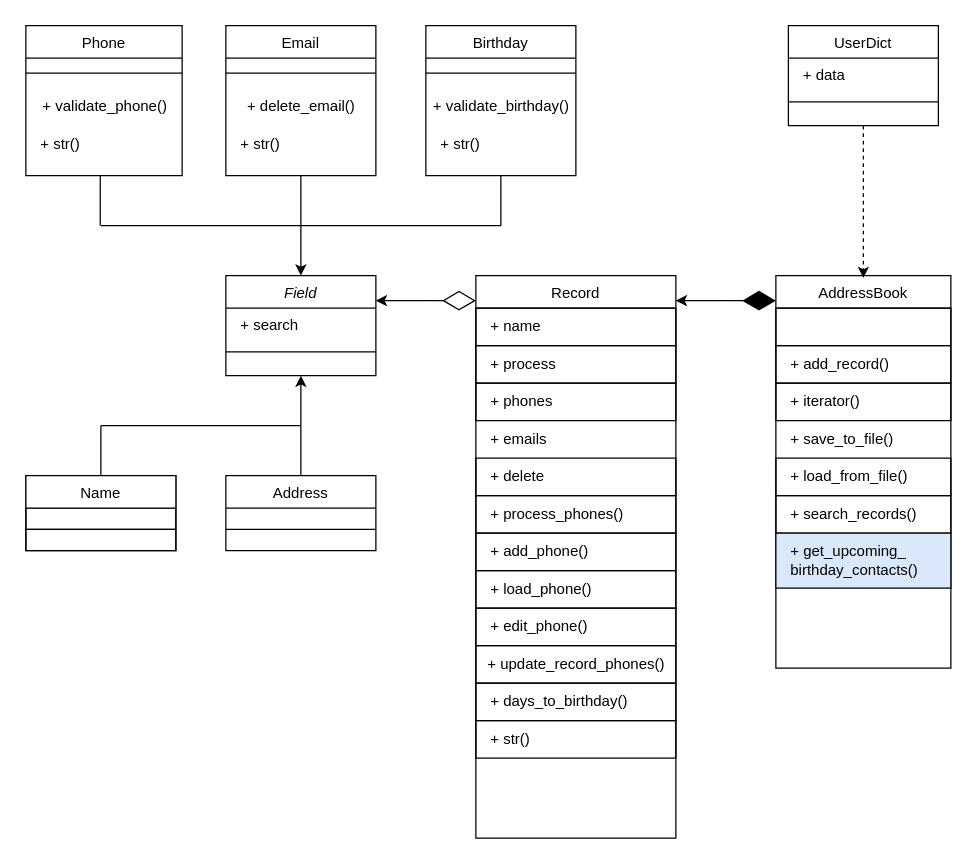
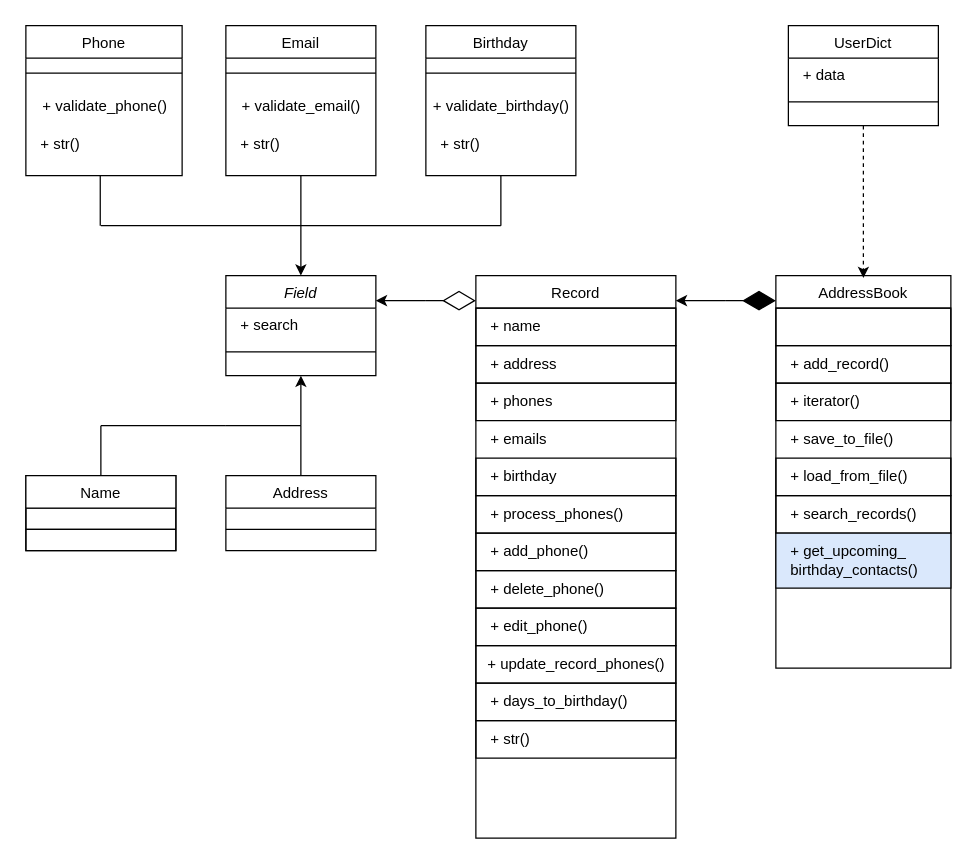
  <mxCell id="0" />
  <mxCell id="1" parent="0" />
  <mxCell id="2" value="Field" style="swimlane;fontStyle=2;align=center;verticalAlign=top;childLayout=stackLayout;horizontal=1;startSize=26;horizontalStack=0;resizeParent=1;resizeLast=0;collapsible=1;marginBottom=0;rounded=0;shadow=0;strokeWidth=1;" parent="1" vertex="1"><mxGeometry x="180" y="220" width="120" height="80" as="geometry"><mxRectangle x="120" y="320" width="160" height="26" as="alternateBounds" /></mxGeometry></mxCell>
  <mxCell id="3" value="+ search" style="text;align=left;verticalAlign=top;spacingLeft=10;spacingRight=4;overflow=hidden;rotatable=0;points=[[0,0.5],[1,0.5]];portConstraint=eastwest;rounded=0;shadow=0;html=0;" parent="2" vertex="1"><mxGeometry y="26" width="120" height="26" as="geometry" /></mxCell>
  <mxCell id="4" value="" style="line;html=1;strokeWidth=1;align=left;verticalAlign=middle;spacingTop=-1;spacingLeft=3;spacingRight=3;rotatable=0;labelPosition=right;points=[];portConstraint=eastwest;" parent="2" vertex="1"><mxGeometry y="52" width="120" height="18" as="geometry" /></mxCell>
  <mxCell id="5" value="Name" style="swimlane;fontStyle=0;align=center;verticalAlign=top;childLayout=stackLayout;horizontal=1;startSize=26;horizontalStack=0;resizeParent=1;resizeLast=0;collapsible=1;marginBottom=0;rounded=0;shadow=0;strokeWidth=1;" parent="1" vertex="1"><mxGeometry x="20" y="380" width="120" height="60" as="geometry"><mxRectangle x="130" y="380" width="160" height="26" as="alternateBounds" /></mxGeometry></mxCell>
  <mxCell id="6" value="" style="line;html=1;strokeWidth=1;align=left;verticalAlign=middle;spacingTop=-1;spacingLeft=3;spacingRight=3;rotatable=0;labelPosition=right;points=[];portConstraint=eastwest;" parent="5" vertex="1"><mxGeometry y="26" width="120" height="34" as="geometry" /></mxCell>
  <mxCell id="7" value="" style="endArrow=none;html=1;rounded=0;" edge="1" parent="1"><mxGeometry width="50" height="50" relative="1" as="geometry"><mxPoint x="80" y="180" as="sourcePoint" /><mxPoint x="400" y="180" as="targetPoint" /></mxGeometry></mxCell>
  <mxCell id="8" value="" style="endArrow=none;html=1;rounded=0;entryX=0.5;entryY=1;entryDx=0;entryDy=0;" edge="1" parent="1"><mxGeometry width="50" height="50" relative="1" as="geometry"><mxPoint x="79.5" y="180" as="sourcePoint" /><mxPoint x="79.5" y="140" as="targetPoint" /></mxGeometry></mxCell>
  <mxCell id="9" value="" style="endArrow=none;html=1;rounded=0;entryX=0.5;entryY=1;entryDx=0;entryDy=0;" edge="1" parent="1" target="20"><mxGeometry width="50" height="50" relative="1" as="geometry"><mxPoint x="240" y="180" as="sourcePoint" /><mxPoint x="180" y="140" as="targetPoint" /></mxGeometry></mxCell>
  <mxCell id="10" value="" style="endArrow=none;html=1;rounded=0;entryX=0.5;entryY=1;entryDx=0;entryDy=0;" edge="1" parent="1" target="28"><mxGeometry width="50" height="50" relative="1" as="geometry"><mxPoint x="400" y="180" as="sourcePoint" /><mxPoint x="370" y="150" as="targetPoint" /></mxGeometry></mxCell>
  <mxCell id="11" value="" style="endArrow=none;html=1;rounded=0;" edge="1" parent="1"><mxGeometry width="50" height="50" relative="1" as="geometry"><mxPoint x="240" y="340" as="sourcePoint" /><mxPoint x="180" y="340" as="targetPoint" /></mxGeometry></mxCell>
  <mxCell id="12" value="" style="endArrow=classic;html=1;rounded=0;entryX=0.5;entryY=0;entryDx=0;entryDy=0;" edge="1" parent="1" target="2"><mxGeometry width="50" height="50" relative="1" as="geometry"><mxPoint x="240" y="180" as="sourcePoint" /><mxPoint x="420" y="230" as="targetPoint" /></mxGeometry></mxCell>
  <mxCell id="13" value="" style="endArrow=classic;html=1;rounded=0;entryX=0.5;entryY=1;entryDx=0;entryDy=0;" edge="1" parent="1" target="2"><mxGeometry width="50" height="50" relative="1" as="geometry"><mxPoint x="240" y="340" as="sourcePoint" /><mxPoint x="420" y="230" as="targetPoint" /></mxGeometry></mxCell>
  <mxCell id="14" value="" style="endArrow=none;html=1;rounded=0;exitX=0.5;exitY=0;exitDx=0;exitDy=0;" edge="1" parent="1" source="5"><mxGeometry width="50" height="50" relative="1" as="geometry"><mxPoint x="370" y="280" as="sourcePoint" /><mxPoint x="80" y="340" as="targetPoint" /></mxGeometry></mxCell>
  <mxCell id="15" value="" style="endArrow=none;html=1;rounded=0;" edge="1" parent="1"><mxGeometry width="50" height="50" relative="1" as="geometry"><mxPoint x="80" y="340" as="sourcePoint" /><mxPoint x="180" y="340" as="targetPoint" /></mxGeometry></mxCell>
  <mxCell id="16" value="Name" style="swimlane;fontStyle=0;align=center;verticalAlign=top;childLayout=stackLayout;horizontal=1;startSize=26;horizontalStack=0;resizeParent=1;resizeLast=0;collapsible=1;marginBottom=0;rounded=0;shadow=0;strokeWidth=1;" vertex="1" parent="1"><mxGeometry x="20" y="380" width="120" height="60" as="geometry"><mxRectangle x="130" y="380" width="160" height="26" as="alternateBounds" /></mxGeometry></mxCell>
  <mxCell id="17" value="" style="line;html=1;strokeWidth=1;align=left;verticalAlign=middle;spacingTop=-1;spacingLeft=3;spacingRight=3;rotatable=0;labelPosition=right;points=[];portConstraint=eastwest;" vertex="1" parent="16"><mxGeometry y="26" width="120" height="34" as="geometry" /></mxCell>
  <mxCell id="18" value="Address" style="swimlane;fontStyle=0;align=center;verticalAlign=top;childLayout=stackLayout;horizontal=1;startSize=26;horizontalStack=0;resizeParent=1;resizeLast=0;collapsible=1;marginBottom=0;rounded=0;shadow=0;strokeWidth=1;" vertex="1" parent="1"><mxGeometry x="180" y="380" width="120" height="60" as="geometry"><mxRectangle x="130" y="380" width="160" height="26" as="alternateBounds" /></mxGeometry></mxCell>
  <mxCell id="19" value="" style="line;html=1;strokeWidth=1;align=left;verticalAlign=middle;spacingTop=-1;spacingLeft=3;spacingRight=3;rotatable=0;labelPosition=right;points=[];portConstraint=eastwest;" vertex="1" parent="18"><mxGeometry y="26" width="120" height="34" as="geometry" /></mxCell>
  <mxCell id="20" value="Email&#10;" style="swimlane;fontStyle=0;align=center;verticalAlign=top;childLayout=stackLayout;horizontal=1;startSize=26;horizontalStack=0;resizeParent=1;resizeLast=0;collapsible=1;marginBottom=0;rounded=0;shadow=0;strokeWidth=1;" vertex="1" parent="1"><mxGeometry x="180" y="20" width="120" height="120" as="geometry"><mxRectangle x="130" y="380" width="160" height="26" as="alternateBounds" /></mxGeometry></mxCell>
  <mxCell id="21" value="" style="line;html=1;strokeWidth=1;align=left;verticalAlign=middle;spacingTop=-1;spacingLeft=3;spacingRight=3;rotatable=0;labelPosition=right;points=[];portConstraint=eastwest;" vertex="1" parent="20"><mxGeometry y="26" width="120" height="24" as="geometry" /></mxCell>
- <mxCell id="22" value="&lt;div align=&quot;center&quot;&gt;+ delete_email()&lt;/div&gt;" style="text;html=1;align=center;verticalAlign=middle;resizable=0;points=[];autosize=1;strokeColor=none;fillColor=none;" vertex="1" parent="20"><mxGeometry y="50" width="120" height="30" as="geometry" /></mxCell>
+ <mxCell id="22" value="&lt;div align=&quot;center&quot;&gt;+ validate_email()&lt;/div&gt;" style="text;html=1;align=center;verticalAlign=middle;resizable=0;points=[];autosize=1;strokeColor=none;fillColor=none;" vertex="1" parent="20"><mxGeometry y="50" width="120" height="30" as="geometry" /></mxCell>
  <mxCell id="23" value="+ str()" style="text;html=1;align=left;verticalAlign=middle;resizable=0;points=[];autosize=1;strokeColor=none;fillColor=none;container=0;spacingLeft=10;" vertex="1" parent="20"><mxGeometry y="80" width="120" height="30" as="geometry" /></mxCell>
  <mxCell id="24" value="Phone" style="swimlane;fontStyle=0;align=center;verticalAlign=top;childLayout=stackLayout;horizontal=1;startSize=26;horizontalStack=0;resizeParent=1;resizeLast=0;collapsible=1;marginBottom=0;rounded=0;shadow=0;strokeWidth=1;" vertex="1" parent="1"><mxGeometry x="20" y="20" width="125" height="120" as="geometry"><mxRectangle x="130" y="380" width="160" height="26" as="alternateBounds" /></mxGeometry></mxCell>
  <mxCell id="25" value="" style="line;html=1;strokeWidth=1;align=left;verticalAlign=middle;spacingTop=-1;spacingLeft=3;spacingRight=3;rotatable=0;labelPosition=right;points=[];portConstraint=eastwest;" vertex="1" parent="24"><mxGeometry y="26" width="125" height="24" as="geometry" /></mxCell>
  <mxCell id="26" value="&lt;div align=&quot;center&quot;&gt;+ validate_phone()&lt;/div&gt;" style="text;html=1;align=center;verticalAlign=middle;resizable=0;points=[];autosize=1;strokeColor=none;fillColor=none;" vertex="1" parent="24"><mxGeometry y="50" width="125" height="30" as="geometry" /></mxCell>
  <mxCell id="27" value="+ str()" style="text;html=1;align=left;verticalAlign=middle;resizable=0;points=[];autosize=1;strokeColor=none;fillColor=none;container=0;spacingLeft=10;" vertex="1" parent="24"><mxGeometry y="80" width="125" height="30" as="geometry" /></mxCell>
  <mxCell id="28" value="Birthday" style="swimlane;fontStyle=0;align=center;verticalAlign=top;childLayout=stackLayout;horizontal=1;startSize=26;horizontalStack=0;resizeParent=1;resizeLast=0;collapsible=1;marginBottom=0;rounded=0;shadow=0;strokeWidth=1;strokeColor=default;" vertex="1" parent="1"><mxGeometry x="340" y="20" width="120" height="120" as="geometry"><mxRectangle x="130" y="380" width="160" height="26" as="alternateBounds" /></mxGeometry></mxCell>
  <mxCell id="29" value="" style="line;html=1;strokeWidth=1;align=left;verticalAlign=middle;spacingTop=-1;spacingLeft=3;spacingRight=3;rotatable=0;labelPosition=right;points=[];portConstraint=eastwest;" vertex="1" parent="28"><mxGeometry y="26" width="120" height="24" as="geometry" /></mxCell>
  <mxCell id="30" value="&lt;div align=&quot;center&quot;&gt;+ validate_birthday()&lt;/div&gt;" style="text;html=1;align=center;verticalAlign=middle;resizable=0;points=[];autosize=1;strokeColor=none;fillColor=none;" vertex="1" parent="28"><mxGeometry y="50" width="120" height="30" as="geometry" /></mxCell>
  <mxCell id="31" value="+ str()" style="text;html=1;align=left;verticalAlign=middle;resizable=0;points=[];autosize=1;strokeColor=none;fillColor=none;container=0;spacingLeft=10;" vertex="1" parent="28"><mxGeometry y="80" width="120" height="30" as="geometry" /></mxCell>
  <mxCell id="32" value="" style="endArrow=none;html=1;rounded=0;exitX=0.5;exitY=0;exitDx=0;exitDy=0;" edge="1" parent="1" source="18"><mxGeometry width="50" height="50" relative="1" as="geometry"><mxPoint x="370" y="280" as="sourcePoint" /><mxPoint x="240" y="340" as="targetPoint" /></mxGeometry></mxCell>
  <mxCell id="33" value="AddressBook" style="swimlane;align=center;verticalAlign=top;childLayout=stackLayout;horizontal=1;startSize=26;horizontalStack=0;resizeParent=1;resizeLast=0;collapsible=1;marginBottom=0;rounded=0;shadow=0;strokeWidth=1;strokeColor=default;fontStyle=0" vertex="1" parent="1"><mxGeometry x="620" y="220" width="140" height="314" as="geometry"><mxRectangle x="130" y="380" width="160" height="26" as="alternateBounds" /></mxGeometry></mxCell>
  <mxCell id="34" value="&lt;div&gt;&amp;nbsp;&lt;br&gt;&lt;/div&gt;" style="text;html=1;align=left;verticalAlign=middle;resizable=0;points=[];autosize=1;strokeColor=default;fillColor=none;spacingTop=0;spacingLeft=10;" vertex="1" parent="33"><mxGeometry y="26" width="140" height="30" as="geometry" /></mxCell>
  <mxCell id="35" value="+ add_record()" style="text;html=1;align=left;verticalAlign=middle;resizable=0;points=[];autosize=1;strokeColor=default;fillColor=none;spacingLeft=10;" vertex="1" parent="33"><mxGeometry y="56" width="140" height="30" as="geometry" /></mxCell>
  <mxCell id="36" value="+ iterator()" style="text;html=1;align=left;verticalAlign=middle;resizable=0;points=[];autosize=1;strokeColor=default;fillColor=none;spacingLeft=10;" vertex="1" parent="33"><mxGeometry y="86" width="140" height="30" as="geometry" /></mxCell>
  <mxCell id="37" value="+ save_to_file()" style="text;html=1;align=left;verticalAlign=middle;resizable=0;points=[];autosize=1;strokeColor=none;fillColor=none;spacingLeft=10;" vertex="1" parent="33"><mxGeometry y="116" width="140" height="30" as="geometry" /></mxCell>
  <mxCell id="38" value="+ load_from_file()" style="text;html=1;align=left;verticalAlign=middle;resizable=0;points=[];autosize=1;strokeColor=default;fillColor=none;spacingLeft=10;" vertex="1" parent="33"><mxGeometry y="146" width="140" height="30" as="geometry" /></mxCell>
  <mxCell id="39" value="&lt;div align=&quot;left&quot;&gt;+ search_records()&lt;/div&gt;" style="text;html=1;align=left;verticalAlign=middle;resizable=0;points=[];autosize=1;strokeColor=default;fillColor=none;spacingLeft=10;" vertex="1" parent="33"><mxGeometry y="176" width="140" height="30" as="geometry" /></mxCell>
  <mxCell id="40" value="&lt;div&gt;+ get_upcoming_&lt;/div&gt;&lt;div&gt;birthday_contacts()&lt;/div&gt;" style="html=1;whiteSpace=wrap;align=left;spacingLeft=10;fillColor=#dae8fc;" vertex="1" parent="33"><mxGeometry y="206" width="140" height="44" as="geometry" /></mxCell>
  <mxCell id="41" value="" style="line;html=1;strokeWidth=1;align=left;verticalAlign=middle;spacingTop=-1;spacingLeft=3;spacingRight=3;rotatable=0;labelPosition=right;points=[];portConstraint=eastwest;strokeColor=none;" vertex="1" parent="33"><mxGeometry y="250" width="140" height="64" as="geometry" /></mxCell>
  <mxCell id="42" value="UserDict" style="swimlane;fontStyle=0;align=center;verticalAlign=top;childLayout=stackLayout;horizontal=1;startSize=26;horizontalStack=0;resizeParent=1;resizeLast=0;collapsible=1;marginBottom=0;rounded=0;shadow=0;strokeWidth=1;" vertex="1" parent="1"><mxGeometry x="630" y="20" width="120" height="80" as="geometry"><mxRectangle x="120" y="320" width="160" height="26" as="alternateBounds" /></mxGeometry></mxCell>
  <mxCell id="43" value="+ data" style="text;align=left;verticalAlign=top;spacingLeft=10;spacingRight=4;overflow=hidden;rotatable=0;points=[[0,0.5],[1,0.5]];portConstraint=eastwest;rounded=0;shadow=0;html=0;" vertex="1" parent="42"><mxGeometry y="26" width="120" height="26" as="geometry" /></mxCell>
  <mxCell id="44" value="" style="line;html=1;strokeWidth=1;align=left;verticalAlign=middle;spacingTop=-1;spacingLeft=3;spacingRight=3;rotatable=0;labelPosition=right;points=[];portConstraint=eastwest;" vertex="1" parent="42"><mxGeometry y="52" width="120" height="18" as="geometry" /></mxCell>
  <mxCell id="45" value="Record" style="swimlane;align=center;verticalAlign=top;childLayout=stackLayout;horizontal=1;startSize=26;horizontalStack=0;resizeParent=1;resizeLast=0;collapsible=1;marginBottom=0;rounded=0;shadow=0;strokeWidth=1;strokeColor=default;fontStyle=0" vertex="1" parent="1"><mxGeometry x="380" y="220" width="160" height="450" as="geometry"><mxRectangle x="130" y="380" width="160" height="26" as="alternateBounds" /></mxGeometry></mxCell>
  <mxCell id="46" value="&lt;div&gt;+ name&lt;/div&gt;" style="text;html=1;align=left;verticalAlign=middle;resizable=0;points=[];autosize=1;strokeColor=default;fillColor=none;spacingTop=0;spacingLeft=10;" vertex="1" parent="45"><mxGeometry y="26" width="160" height="30" as="geometry" /></mxCell>
- <mxCell id="47" value="+ process" style="text;html=1;align=left;verticalAlign=middle;resizable=0;points=[];autosize=1;strokeColor=default;fillColor=none;spacingLeft=10;" vertex="1" parent="45"><mxGeometry y="56" width="160" height="30" as="geometry" /></mxCell>
+ <mxCell id="47" value="+ address" style="text;html=1;align=left;verticalAlign=middle;resizable=0;points=[];autosize=1;strokeColor=default;fillColor=none;spacingLeft=10;" vertex="1" parent="45"><mxGeometry y="56" width="160" height="30" as="geometry" /></mxCell>
  <mxCell id="48" value="+ phones" style="text;html=1;align=left;verticalAlign=middle;resizable=0;points=[];autosize=1;strokeColor=default;fillColor=none;spacingLeft=10;" vertex="1" parent="45"><mxGeometry y="86" width="160" height="30" as="geometry" /></mxCell>
  <mxCell id="49" value="+ emails" style="text;html=1;align=left;verticalAlign=middle;resizable=0;points=[];autosize=1;strokeColor=none;fillColor=none;spacingLeft=10;" vertex="1" parent="45"><mxGeometry y="116" width="160" height="30" as="geometry" /></mxCell>
- <mxCell id="50" value="+ delete" style="text;html=1;align=left;verticalAlign=middle;resizable=0;points=[];autosize=1;strokeColor=default;fillColor=none;spacingLeft=10;" vertex="1" parent="45"><mxGeometry y="146" width="160" height="30" as="geometry" /></mxCell>
+ <mxCell id="50" value="+ birthday" style="text;html=1;align=left;verticalAlign=middle;resizable=0;points=[];autosize=1;strokeColor=default;fillColor=none;spacingLeft=10;" vertex="1" parent="45"><mxGeometry y="146" width="160" height="30" as="geometry" /></mxCell>
  <mxCell id="51" value="&lt;div align=&quot;left&quot;&gt;+ process_phones()&lt;/div&gt;" style="text;html=1;align=left;verticalAlign=middle;resizable=0;points=[];autosize=1;strokeColor=default;fillColor=none;spacingLeft=10;" vertex="1" parent="45"><mxGeometry y="176" width="160" height="30" as="geometry" /></mxCell>
  <mxCell id="52" value="+ add_phone()" style="text;html=1;align=left;verticalAlign=middle;resizable=0;points=[];autosize=1;strokeColor=default;fillColor=none;spacingLeft=10;" vertex="1" parent="45"><mxGeometry y="206" width="160" height="30" as="geometry" /></mxCell>
- <mxCell id="53" value="+ load_phone()" style="text;html=1;align=left;verticalAlign=middle;resizable=0;points=[];autosize=1;strokeColor=default;fillColor=none;spacingLeft=10;" vertex="1" parent="45"><mxGeometry y="236" width="160" height="30" as="geometry" /></mxCell>
+ <mxCell id="53" value="+ delete_phone()" style="text;html=1;align=left;verticalAlign=middle;resizable=0;points=[];autosize=1;strokeColor=default;fillColor=none;spacingLeft=10;" vertex="1" parent="45"><mxGeometry y="236" width="160" height="30" as="geometry" /></mxCell>
  <mxCell id="54" value="+ edit_phone()" style="text;html=1;align=left;verticalAlign=middle;resizable=0;points=[];autosize=1;strokeColor=default;fillColor=none;spacingLeft=10;" vertex="1" parent="45"><mxGeometry y="266" width="160" height="30" as="geometry" /></mxCell>
  <mxCell id="55" value="&lt;div&gt;+ update_record_phones()&lt;/div&gt;" style="text;html=1;align=center;verticalAlign=middle;resizable=0;points=[];autosize=1;strokeColor=default;fillColor=none;" vertex="1" parent="45"><mxGeometry y="296" width="160" height="30" as="geometry" /></mxCell>
  <mxCell id="56" value="+ days_to_birthday()" style="text;html=1;align=left;verticalAlign=middle;resizable=0;points=[];autosize=1;strokeColor=default;fillColor=none;spacingLeft=10;" vertex="1" parent="45"><mxGeometry y="326" width="160" height="30" as="geometry" /></mxCell>
  <mxCell id="57" value="+ str()" style="text;html=1;align=left;verticalAlign=middle;resizable=0;points=[];autosize=1;strokeColor=default;fillColor=none;container=0;spacingLeft=10;" vertex="1" parent="45"><mxGeometry y="356" width="160" height="30" as="geometry" /></mxCell>
  <mxCell id="58" value="" style="line;html=1;strokeWidth=1;align=left;verticalAlign=middle;spacingTop=-1;spacingLeft=3;spacingRight=3;rotatable=0;labelPosition=right;points=[];portConstraint=eastwest;strokeColor=none;" vertex="1" parent="45"><mxGeometry y="386" width="160" height="64" as="geometry" /></mxCell>
  <mxCell id="59" value="" style="endArrow=classic;html=1;rounded=0;exitX=0.5;exitY=1;exitDx=0;exitDy=0;entryX=0.5;entryY=0.006;entryDx=0;entryDy=0;entryPerimeter=0;dashed=1;" edge="1" parent="1" source="42" target="33"><mxGeometry width="50" height="50" relative="1" as="geometry"><mxPoint x="660" y="180" as="sourcePoint" /><mxPoint x="700" y="220" as="targetPoint" /></mxGeometry></mxCell>
  <mxCell id="60" value="" style="endArrow=diamondThin;endFill=1;endSize=24;html=1;rounded=0;" edge="1" parent="1"><mxGeometry width="160" relative="1" as="geometry"><mxPoint x="580" y="240" as="sourcePoint" /><mxPoint x="620" y="240" as="targetPoint" /></mxGeometry></mxCell>
  <mxCell id="61" value="" style="endArrow=diamondThin;endFill=0;endSize=24;html=1;rounded=0;" edge="1" parent="1"><mxGeometry width="160" relative="1" as="geometry"><mxPoint x="340" y="240" as="sourcePoint" /><mxPoint x="380" y="240" as="targetPoint" /></mxGeometry></mxCell>
  <mxCell id="62" value="" style="endArrow=classic;html=1;rounded=0;entryX=1;entryY=0.25;entryDx=0;entryDy=0;" edge="1" parent="1" target="2"><mxGeometry width="50" height="50" relative="1" as="geometry"><mxPoint x="340" y="240" as="sourcePoint" /><mxPoint x="420" y="270" as="targetPoint" /></mxGeometry></mxCell>
  <mxCell id="63" value="" style="endArrow=classic;html=1;rounded=0;entryX=1;entryY=0.25;entryDx=0;entryDy=0;" edge="1" parent="1"><mxGeometry width="50" height="50" relative="1" as="geometry"><mxPoint x="580" y="240" as="sourcePoint" /><mxPoint x="540" y="240" as="targetPoint" /></mxGeometry></mxCell>
